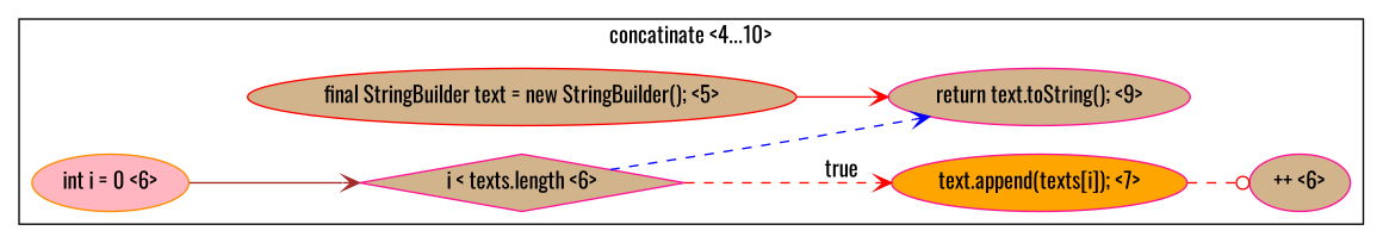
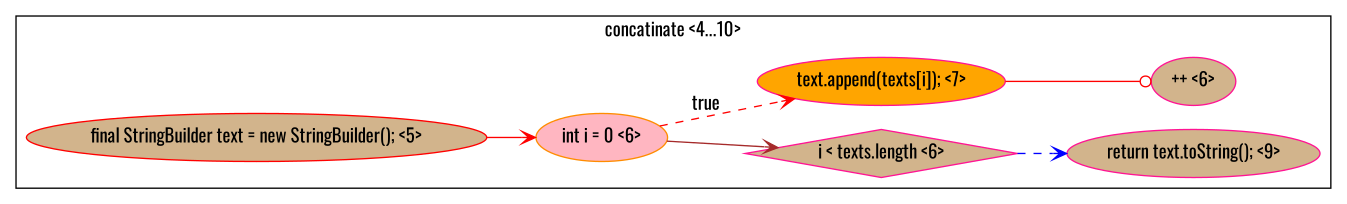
  digraph {
    fontname=Oswald
    rankdir=LR
    node [color=deeppink fillcolor=tan fontname=Oswald shape=ellipse style=filled]
    edge [arrowhead=vee color=red fontname=Oswald style=solid]
    n1 [color=red label="final StringBuilder text = new StringBuilder(); <5>"]
    n2 [color=darkorange fillcolor=lightpink label="int i = 0 <6>"]
    n3 [label="i < texts.length <6>" shape=diamond]
    n4 [fillcolor=orange label="text.append(texts[i]); <7>"]
    n5 [label="return text.toString(); <9>"]
    n6 [label="++ <6>"]
    subgraph cluster_1 {
      label="concatinate <4...10>"
      n1
      n2
      n3
      n4
      n5
      n6
    }
-   n1 -> n5
+   n1 -> n2
    n2 -> n3 [color=brown]
-   n3 -> n4 [label=true style=dashed]
+   n2 -> n4 [label=true style=dashed]
    n3 -> n5 [color=blue style=dashed]
-   n4 -> n6 [arrowhead=odot style=dashed]
+   n4 -> n6 [arrowhead=odot]
  }
